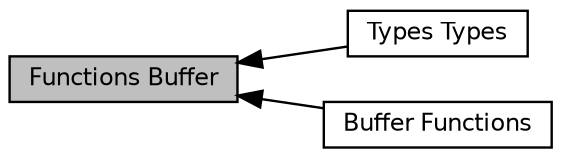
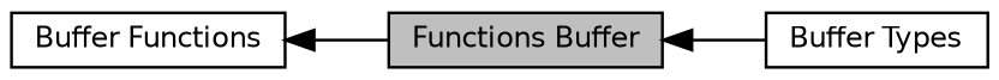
  digraph {
    rankdir=LR
    node [color=black fillcolor=white fontname=Helvetica fontsize=10 shape=record style=filled]
    edge [dir=back fontname=Helvetica fontsize=10 labelfontname=Helvetica labelfontsize=10 shape=plaintext style=solid]
    n1 [fillcolor=grey75 fontcolor=black height=0.2 label="Functions Buffer" width=0.4]
-   n2 [height=0.2 label="Types Types" width=0.4]
+   n2 [height=0.2 label="Buffer Types" width=0.4]
    n3 [height=0.2 label="Buffer Functions" width=0.4]
    n1 -> n2
-   n1 -> n3
+   n3 -> n1
  }
